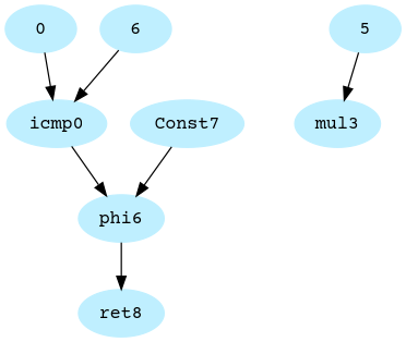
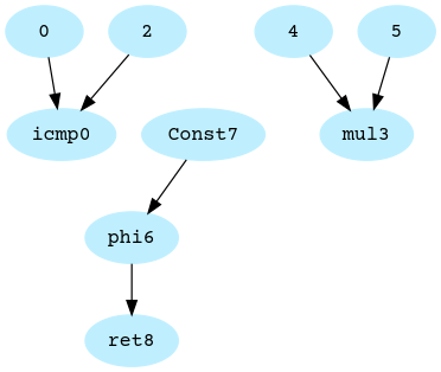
  digraph {
    fontname="Courier Prime"
    node [color=lightblue1 fontname="Courier Prime" style=filled]
    edge [fontname="Courier Prime"]
    n1 [label=0]
    icmp0
    phi6
    ret8
-   2 [label=6]
+   2
+   4
    mul3
    5
    Const7
    n1 -> icmp0
-   icmp0 -> phi6
    phi6 -> ret8
    2 -> icmp0
+   4 -> mul3
    5 -> mul3
    Const7 -> phi6
  }
